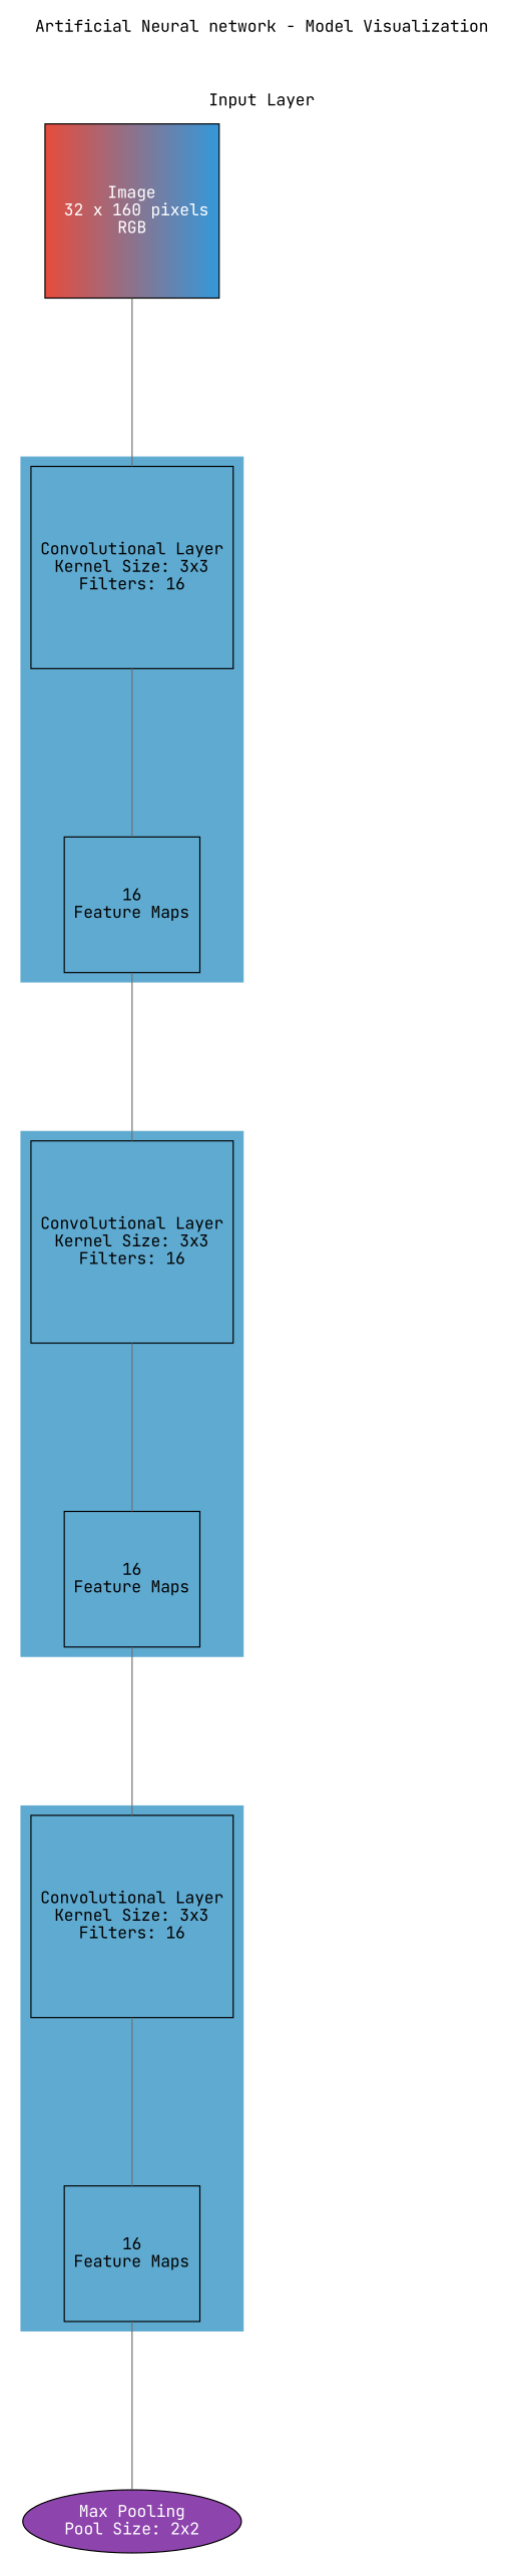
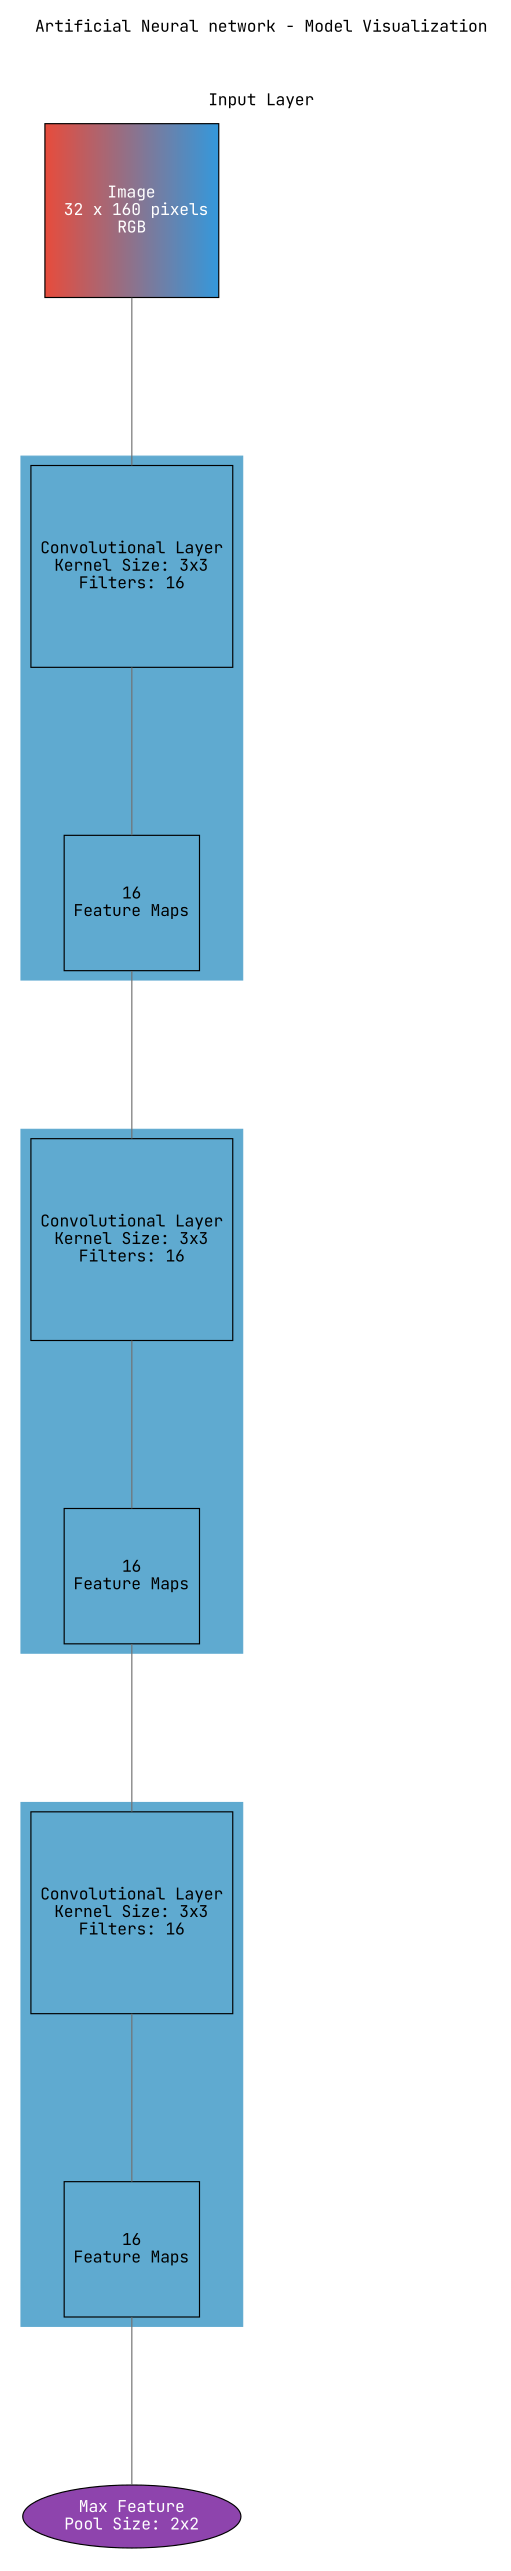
  digraph {
    arrowShape=none
    nodesep=1
    ranksep=2
    splines=false
    fontname="JetBrains Mono"
    node [shape=square fontname="JetBrains Mono"]
    edge [arrowhead=none color="#707070" fontname="JetBrains Mono"]
    n1 [fillcolor="#e74c3c:#3498db" fontcolor=white label="Image\n 32 x 160 pixels\nRGB" style=filled]
    n2 [label="Convolutional Layer\nKernel Size: 3x3\nFilters: 16"]
    n3 [label="16\nFeature Maps"]
    n4 [label="Convolutional Layer\nKernel Size: 3x3\nFilters: 16"]
    n5 [label="16\nFeature Maps"]
    n6 [label="Convolutional Layer\nKernel Size: 3x3\nFilters: 16"]
    n7 [label="16\nFeature Maps"]
-   n8 [fillcolor="#8e44ad" fontcolor=white label="Max Pooling\nPool Size: 2x2" style=filled shape=""]
+   n8 [fillcolor="#8e44ad" fontcolor=white label="Max Feature\nPool Size: 2x2" style=filled shape=""]
    subgraph cluster_1 {
      color=white
      label="Artificial Neural network - Model Visualization\n\n\n\nInput Layer"
      n1
    }
    subgraph cluster_2 {
      color="#5faad0"
      style=filled
      n2
      n3
    }
    subgraph cluster_3 {
      color="#5faad0"
      style=filled
      n4
      n5
    }
    subgraph cluster_4 {
      color="#5faad0"
      style=filled
      n6
      n7
    }
    subgraph cluster_5 {
      color=white
      n8
    }
    subgraph cluster_6 {
    }
    n1 -> n2
    n2 -> n3
    n3 -> n4
    n4 -> n5
    n5 -> n6
    n6 -> n7
    n7 -> n8
  }
